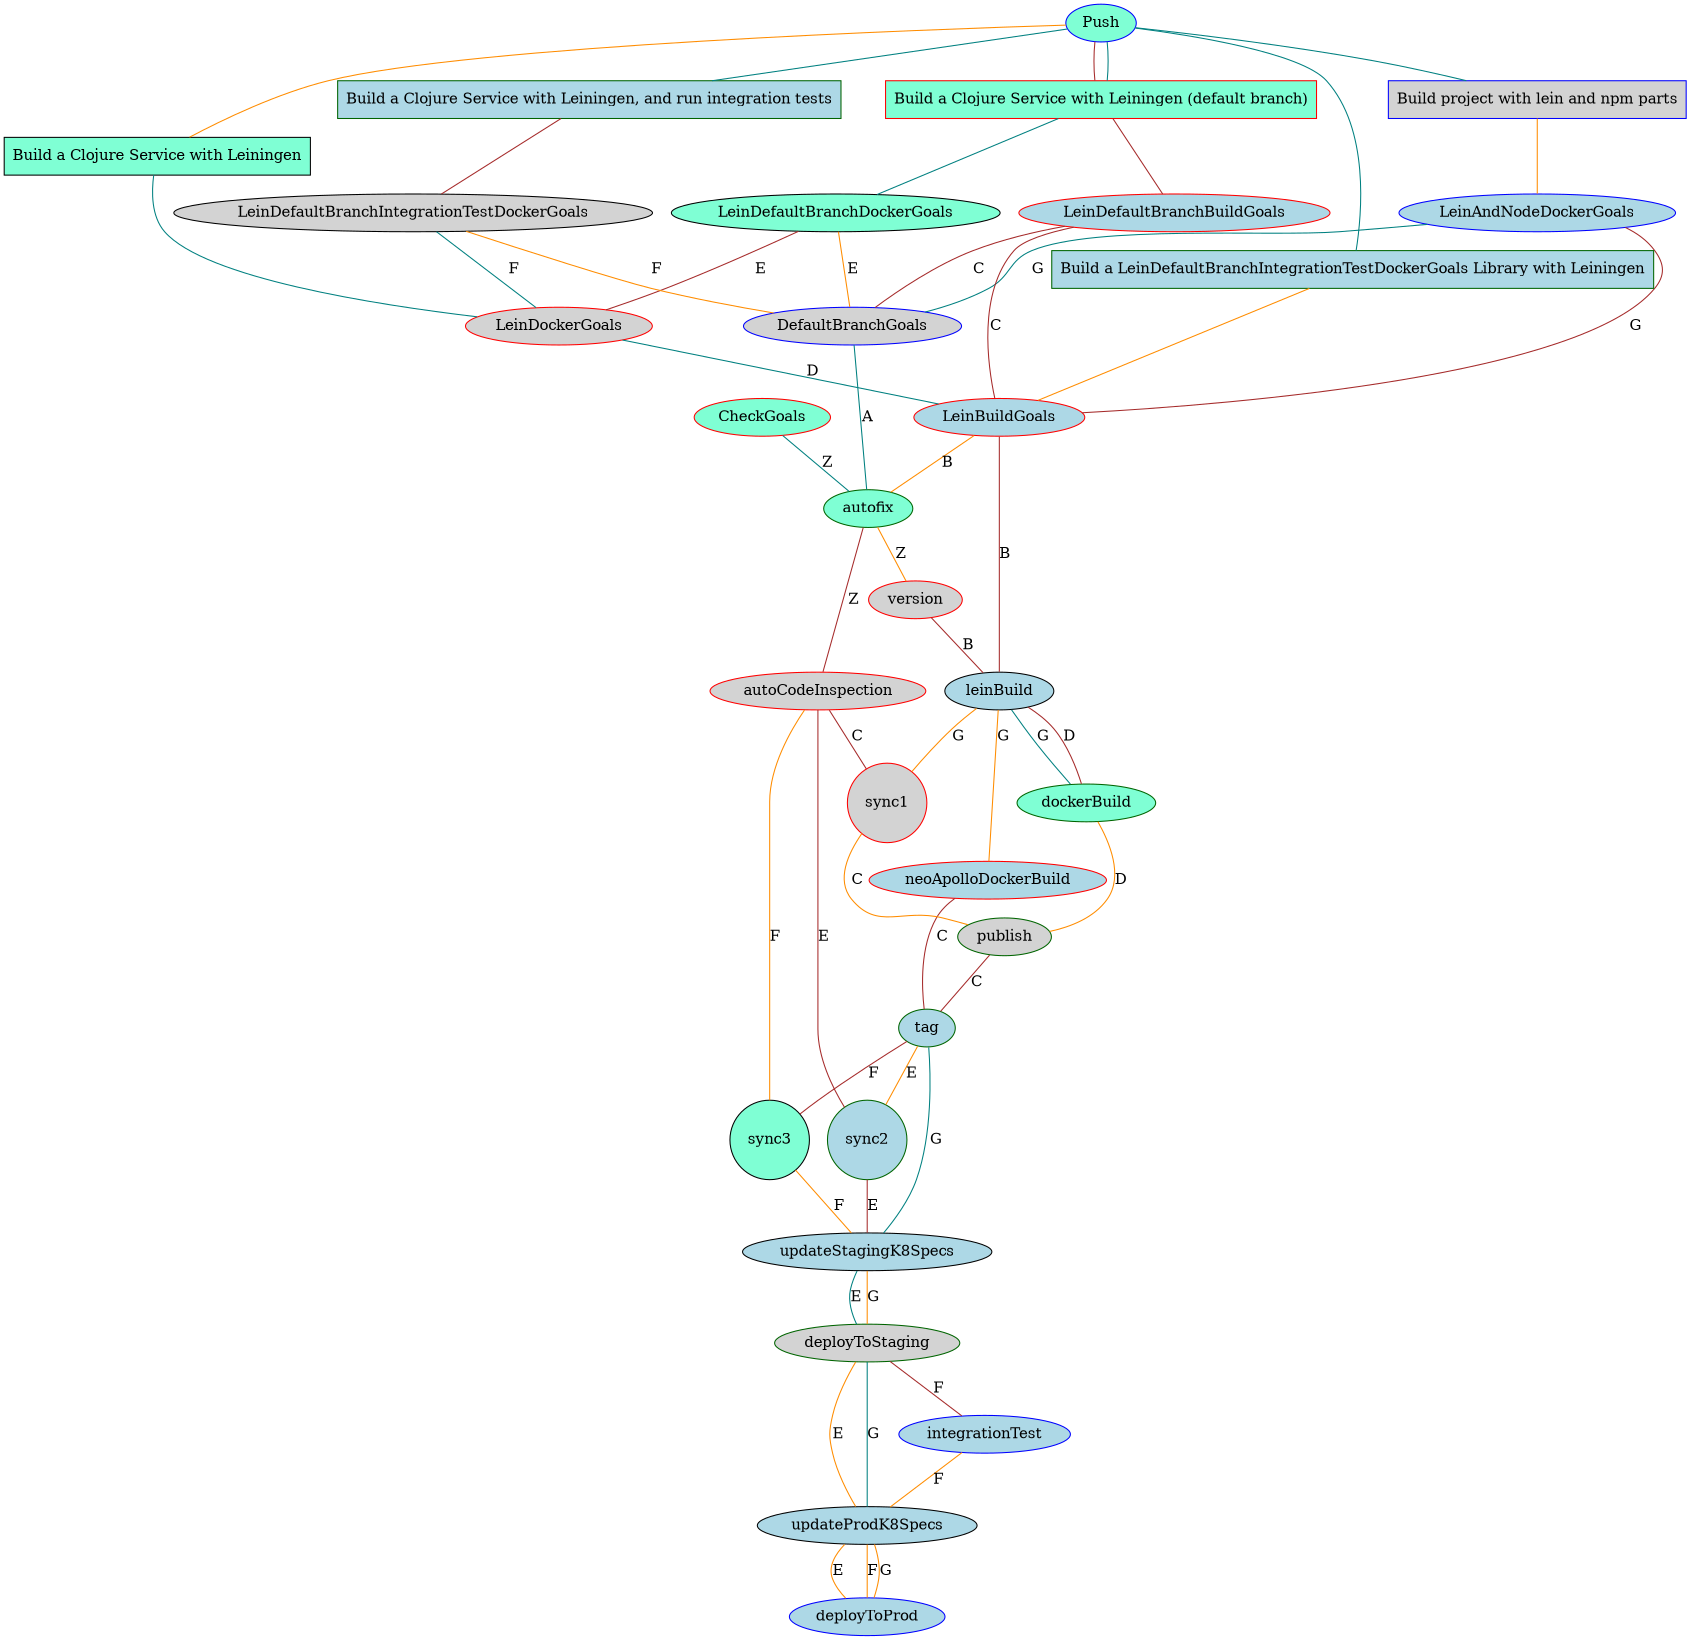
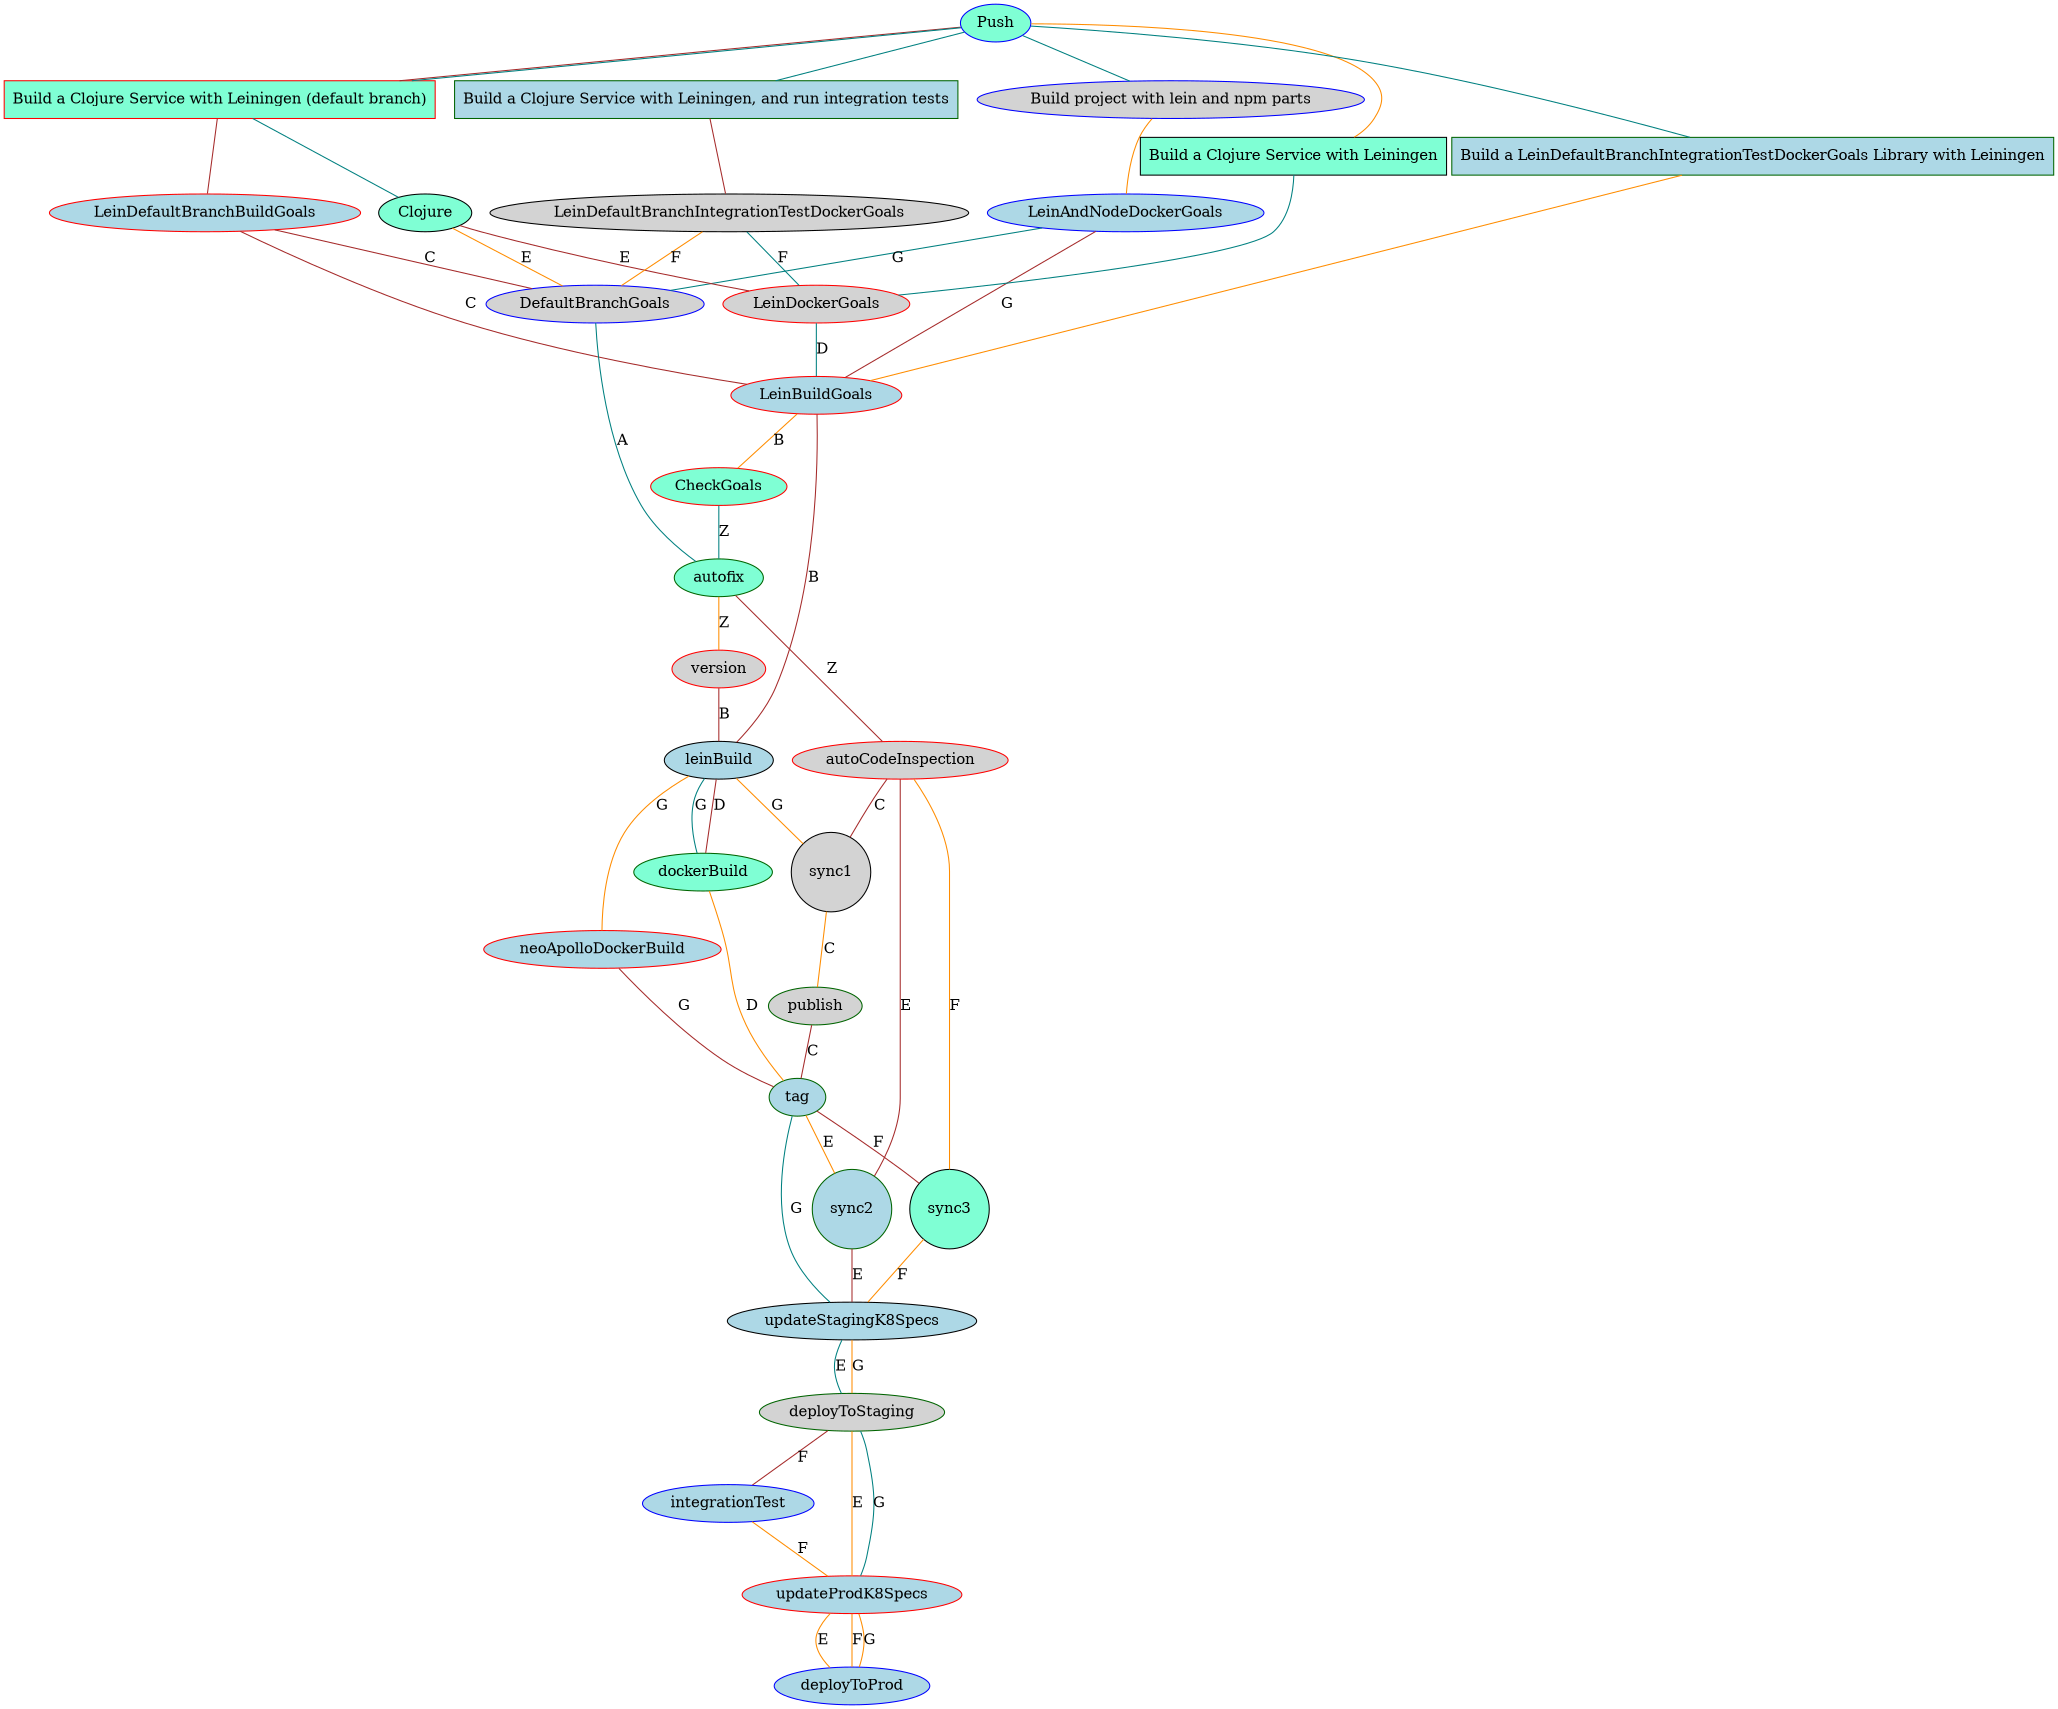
  graph {
    node [color=red fillcolor=lightblue style=filled]
    edge [color=darkorange]
    leinBuild [color=black]
    dockerBuild [color=darkgreen fillcolor=aquamarine]
    neoApolloDockerBuild
-   sync1 [fillcolor=lightgrey shape=circle]
+   sync1 [color=black fillcolor=lightgrey shape=circle]
    tag [color=darkgreen]
    publish [color=darkgreen fillcolor=lightgrey]
    sync2 [color=darkgreen shape=circle]
    sync3 [color=black fillcolor=aquamarine shape=circle]
    updateStagingK8Specs [color=black]
    version [fillcolor=lightgrey]
    autofix [color=darkgreen fillcolor=aquamarine]
    autoCodeInspection [fillcolor=lightgrey]
    deployToStaging [color=darkgreen fillcolor=lightgrey]
    integrationTest [color=blue]
-   updateProdK8Specs [color=black]
+   updateProdK8Specs
    deployToProd [color=blue]
-   "Build project with lein and npm parts" [color=blue fillcolor=lightgrey shape=rect]
+   "Build project with lein and npm parts" [color=blue fillcolor=lightgrey shape=ellipse]
    LeinAndNodeDockerGoals [color=blue]
    Push [color=blue fillcolor=aquamarine]
    "Build a Clojure Service with Leiningen (default branch)" [fillcolor=aquamarine shape=rect]
    "Build a Clojure Service with Leiningen, and run integration tests" [color=darkgreen shape=rect]
    "Build a Clojure Service with Leiningen" [color=black fillcolor=aquamarine shape=rect]
    n23 [color=darkgreen label="Build a LeinDefaultBranchIntegrationTestDockerGoals Library with Leiningen" shape=rect]
-   LeinDefaultBranchDockerGoals [color=black fillcolor=aquamarine]
+   LeinDefaultBranchDockerGoals [color=black fillcolor=aquamarine label=Clojure]
    LeinDefaultBranchBuildGoals
    LeinDefaultBranchIntegrationTestDockerGoals [color=black fillcolor=lightgrey]
    LeinDockerGoals [fillcolor=lightgrey]
    LeinBuildGoals
    DefaultBranchGoals [color=blue fillcolor=lightgrey]
    CheckGoals [fillcolor=aquamarine]
    leinBuild -- dockerBuild [color=brown label=D]
    leinBuild -- dockerBuild [color=teal label=G]
    leinBuild -- neoApolloDockerBuild [label=G]
    leinBuild -- sync1 [label=G]
-   dockerBuild -- publish [label=D]
-   neoApolloDockerBuild -- tag [color=brown label=C]
+   dockerBuild -- tag [label=D]
+   neoApolloDockerBuild -- tag [color=brown label=G]
    sync1 -- publish [label=C]
    tag -- sync2 [label=E]
    tag -- sync3 [color=brown label=F]
    tag -- updateStagingK8Specs [color=teal label=G]
    publish -- tag [color=brown label=C]
    sync2 -- updateStagingK8Specs [color=brown label=E]
    sync3 -- updateStagingK8Specs [label=F]
    updateStagingK8Specs -- deployToStaging [color=teal label=E]
    updateStagingK8Specs -- deployToStaging [label=G]
    version -- leinBuild [color=brown label=B]
    autofix -- version [label=Z]
    autofix -- autoCodeInspection [color=brown label=Z]
    autoCodeInspection -- sync1 [color=brown label=C]
    autoCodeInspection -- sync2 [color=brown label=E]
    autoCodeInspection -- sync3 [label=F]
    deployToStaging -- integrationTest [color=brown label=F]
    deployToStaging -- updateProdK8Specs [label=E]
    deployToStaging -- updateProdK8Specs [color=teal label=G]
    integrationTest -- updateProdK8Specs [label=F]
    updateProdK8Specs -- deployToProd [label=E]
    updateProdK8Specs -- deployToProd [label=F]
    updateProdK8Specs -- deployToProd [label=G]
    "Build project with lein and npm parts" -- LeinAndNodeDockerGoals
    LeinAndNodeDockerGoals -- LeinBuildGoals [color=brown label=G]
    LeinAndNodeDockerGoals -- DefaultBranchGoals [color=teal label=G]
    Push -- "Build project with lein and npm parts" [color=teal]
    Push -- "Build a Clojure Service with Leiningen (default branch)" [color=brown]
    Push -- "Build a Clojure Service with Leiningen (default branch)" [color=teal]
    Push -- "Build a Clojure Service with Leiningen, and run integration tests" [color=teal]
    Push -- "Build a Clojure Service with Leiningen"
    Push -- n23 [color=teal]
    "Build a Clojure Service with Leiningen (default branch)" -- LeinDefaultBranchDockerGoals [color=teal]
    "Build a Clojure Service with Leiningen (default branch)" -- LeinDefaultBranchBuildGoals [color=brown]
    "Build a Clojure Service with Leiningen, and run integration tests" -- LeinDefaultBranchIntegrationTestDockerGoals [color=brown]
    "Build a Clojure Service with Leiningen" -- LeinDockerGoals [color=teal]
    n23 -- LeinBuildGoals
    LeinDefaultBranchDockerGoals -- LeinDockerGoals [color=brown label=E]
    LeinDefaultBranchDockerGoals -- DefaultBranchGoals [label=E]
    LeinDefaultBranchBuildGoals -- LeinBuildGoals [color=brown label=C]
    LeinDefaultBranchBuildGoals -- DefaultBranchGoals [color=brown label=C]
    LeinDefaultBranchIntegrationTestDockerGoals -- LeinDockerGoals [color=teal label=F]
    LeinDefaultBranchIntegrationTestDockerGoals -- DefaultBranchGoals [label=F]
    LeinDockerGoals -- LeinBuildGoals [color=teal label=D]
    LeinBuildGoals -- leinBuild [color=brown label=B]
-   LeinBuildGoals -- autofix [label=B]
+   LeinBuildGoals -- CheckGoals [label=B]
    DefaultBranchGoals -- autofix [color=teal label=A]
    CheckGoals -- autofix [color=teal label=Z]
  }
